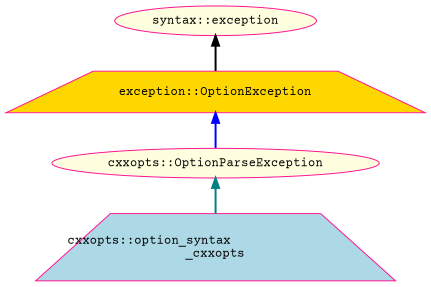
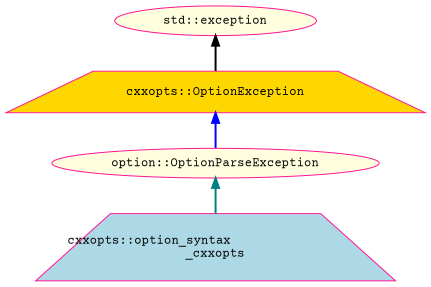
  digraph {
    fontname="Courier Prime"
    node [color=deeppink fillcolor=lightyellow fontname="Courier Prime" fontsize=12 shape=trapezium style=filled]
    edge [dir=back fontname="Courier Prime" fontsize=12 labelfontname=Helvetica labelfontsize=12 style=bold]
    n1 [fillcolor=lightblue fontcolor=black height=0.2 label="cxxopts::option_syntax\l_cxxopts" width=0.4]
-   n2 [height=0.2 label="cxxopts::OptionParseException" shape=ellipse width=0.4]
-   n3 [fillcolor=gold height=0.2 label="exception::OptionException" width=0.4]
-   n4 [height=0.2 label="syntax::exception" shape=ellipse width=0.4]
+   n2 [height=0.2 label="option::OptionParseException" shape=ellipse width=0.4]
+   n3 [fillcolor=gold height=0.2 label="cxxopts::OptionException" width=0.4]
+   n4 [height=0.2 label="std::exception" shape=ellipse width=0.4]
    n2 -> n1 [color=teal]
    n3 -> n2 [color=blue]
    n4 -> n3 [color=black]
  }
